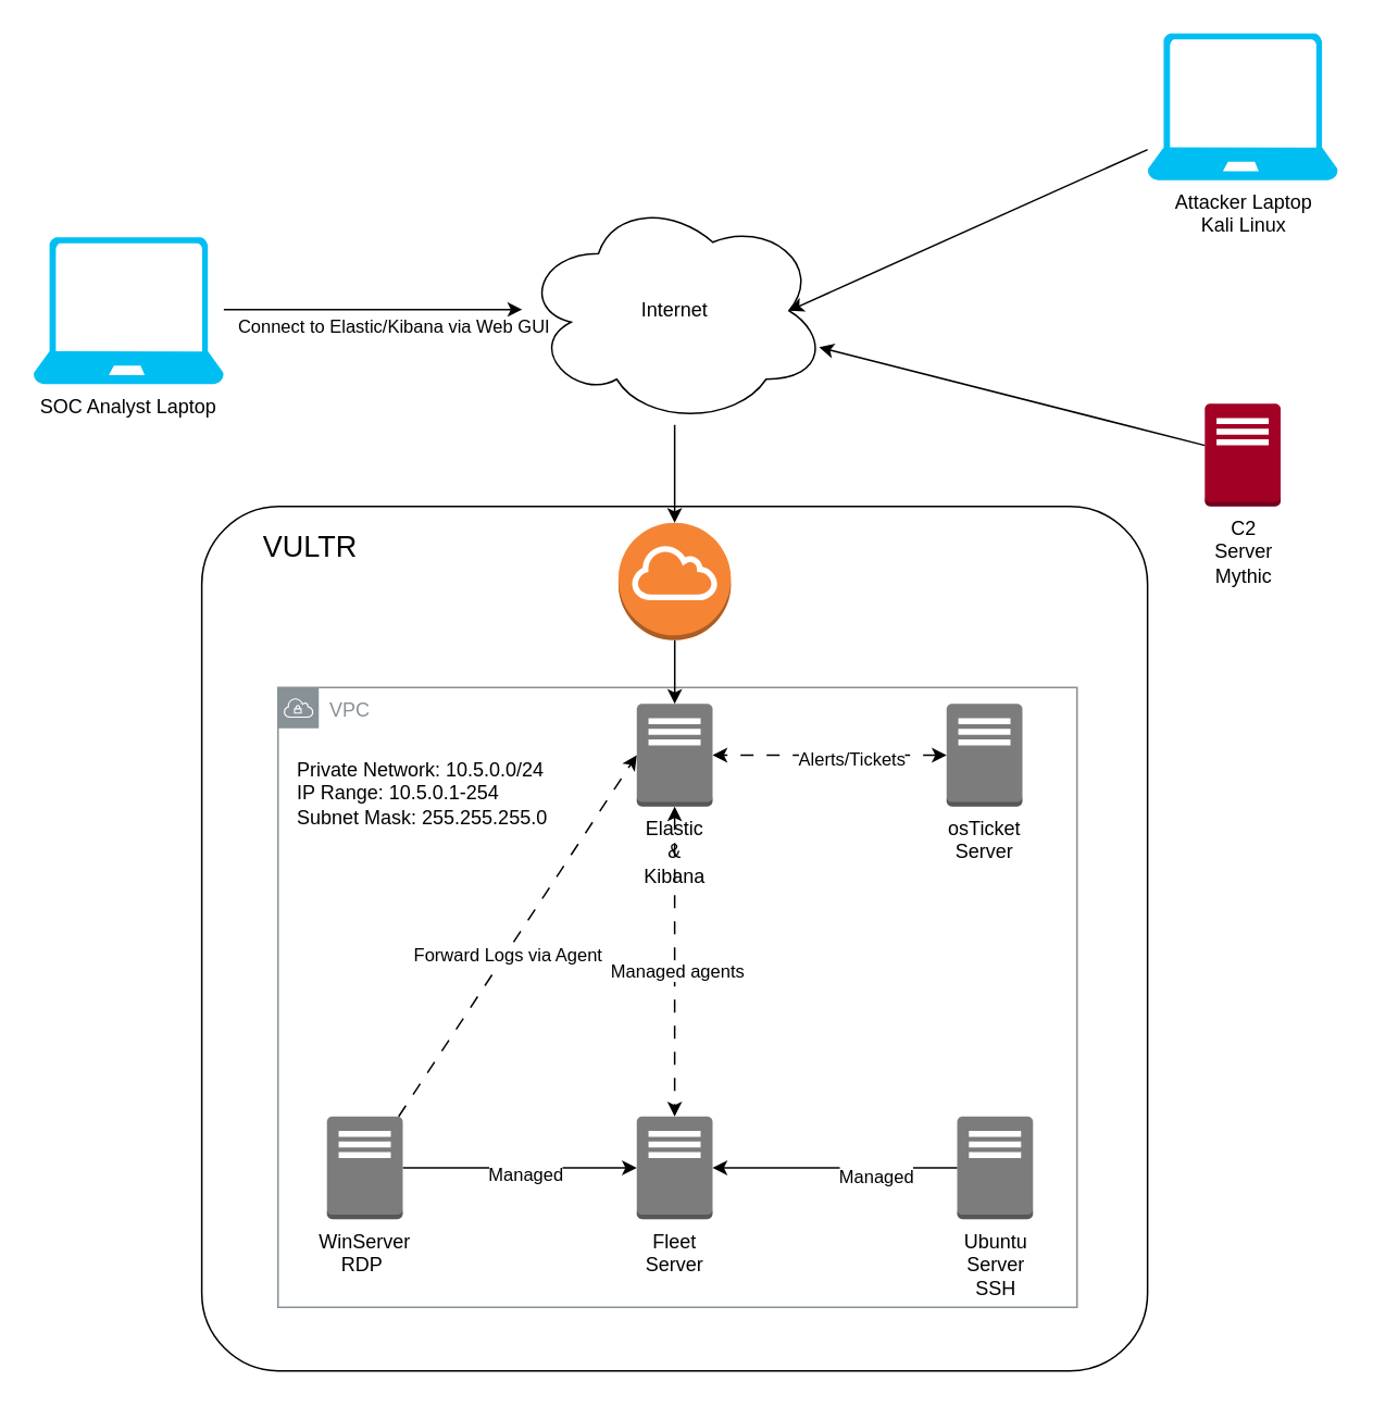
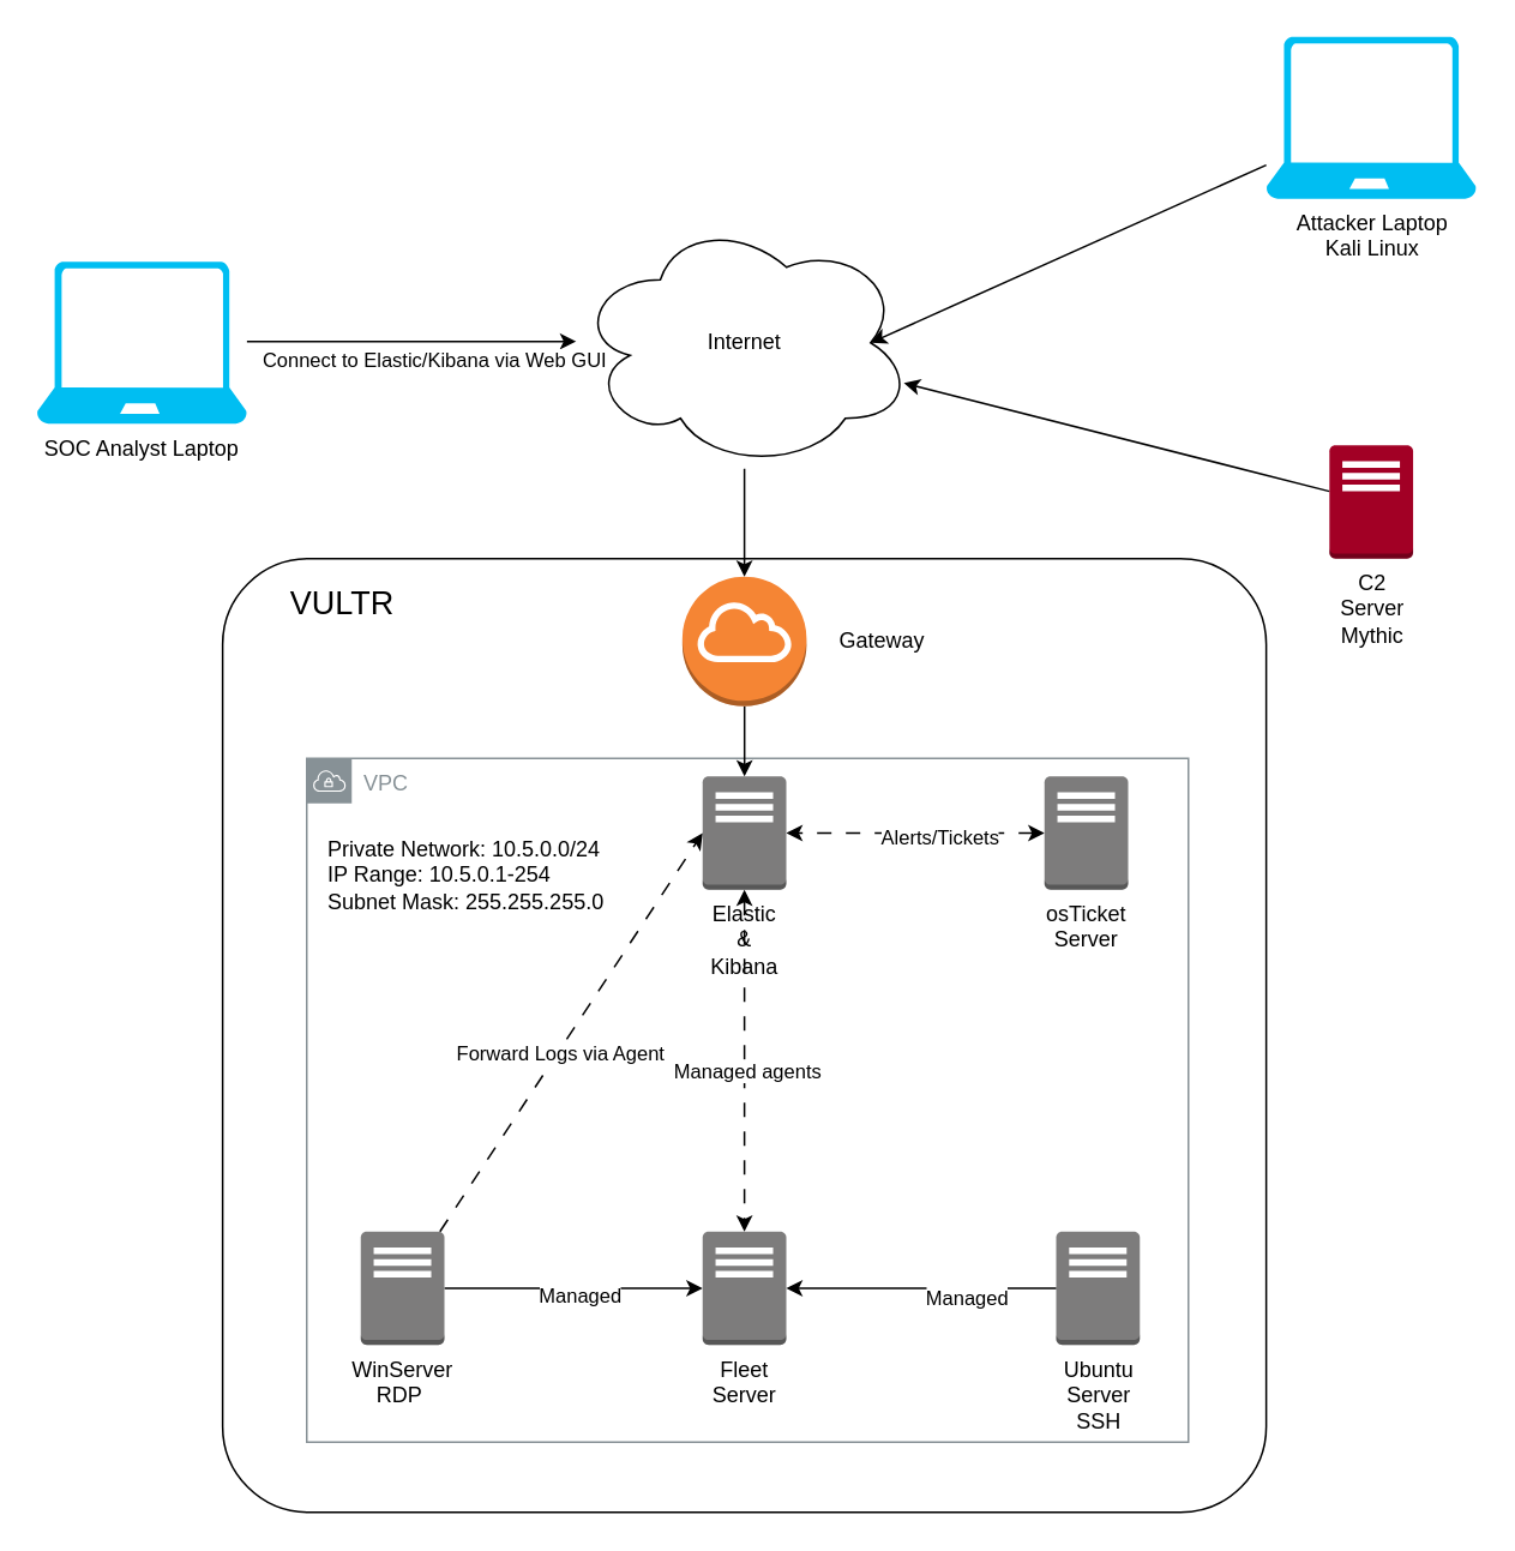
  <mxCell id="0" />
  <mxCell id="1" parent="0" />
  <mxCell id="2" value="" style="rounded=1;whiteSpace=wrap;html=1;arcSize=9;" vertex="1" parent="1"><mxGeometry x="123.25" y="310" width="580" height="530" as="geometry" /></mxCell>
  <mxCell id="3" value="VPC" style="sketch=0;outlineConnect=0;gradientColor=none;html=1;whiteSpace=wrap;fontSize=12;fontStyle=0;shape=mxgraph.aws4.group;grIcon=mxgraph.aws4.group_vpc;strokeColor=#879196;fillColor=none;verticalAlign=top;align=left;spacingLeft=30;fontColor=#879196;dashed=0;movable=1;resizable=1;rotatable=1;deletable=1;editable=1;locked=0;connectable=1;" vertex="1" parent="1"><mxGeometry x="170" y="421" width="490" height="380" as="geometry" /></mxCell>
  <mxCell id="4" style="edgeStyle=orthogonalEdgeStyle;rounded=0;orthogonalLoop=1;jettySize=auto;html=1;" edge="1" parent="1" source="6" target="7"><mxGeometry relative="1" as="geometry" /></mxCell>
  <mxCell id="5" value="Managed" style="edgeLabel;html=1;align=center;verticalAlign=middle;resizable=0;points=[];" vertex="1" connectable="0" parent="4"><mxGeometry x="0.049" y="-4" relative="1" as="geometry"><mxPoint as="offset" /></mxGeometry></mxCell>
  <mxCell id="6" value="&lt;span style=&quot;text-wrap-mode: wrap;&quot;&gt;WinServer RDP&amp;nbsp;&lt;/span&gt;" style="outlineConnect=0;dashed=0;verticalLabelPosition=bottom;verticalAlign=top;align=center;html=1;shape=mxgraph.aws3.traditional_server;fillColor=#7D7C7C;gradientColor=none;" vertex="1" parent="1"><mxGeometry x="200" y="684" width="46.5" height="63" as="geometry" /></mxCell>
  <mxCell id="7" value="&lt;span style=&quot;text-wrap-mode: wrap;&quot;&gt;&lt;font style=&quot;color: light-dark(rgb(0, 0, 0), rgb(196, 255, 192));&quot;&gt;Fleet Server&lt;/font&gt;&lt;/span&gt;" style="outlineConnect=0;dashed=0;verticalLabelPosition=bottom;verticalAlign=top;align=center;html=1;shape=mxgraph.aws3.traditional_server;fillColor=light-dark(#7D7C7C,#C4FFC0);gradientColor=none;" vertex="1" parent="1"><mxGeometry x="390" y="684" width="46.5" height="63" as="geometry" /></mxCell>
  <mxCell id="8" value="&lt;span style=&quot;text-wrap-mode: wrap;&quot;&gt;Ubuntu Server SSH&lt;/span&gt;" style="outlineConnect=0;dashed=0;verticalLabelPosition=bottom;verticalAlign=top;align=center;html=1;shape=mxgraph.aws3.traditional_server;fillColor=#7D7C7C;gradientColor=none;" vertex="1" parent="1"><mxGeometry x="586.5" y="684" width="46.5" height="63" as="geometry" /></mxCell>
  <mxCell id="9" style="edgeStyle=orthogonalEdgeStyle;rounded=0;orthogonalLoop=1;jettySize=auto;html=1;startArrow=classic;startFill=1;dashed=1;dashPattern=8 8;" edge="1" parent="1" source="11" target="16"><mxGeometry relative="1" as="geometry" /></mxCell>
  <mxCell id="10" value="Alerts/Tickets" style="edgeLabel;html=1;align=center;verticalAlign=middle;resizable=0;points=[];" vertex="1" connectable="0" parent="9"><mxGeometry x="-0.182" y="2" relative="1" as="geometry"><mxPoint as="offset" /></mxGeometry></mxCell>
  <mxCell id="11" value="&lt;span style=&quot;text-wrap-mode: wrap;&quot;&gt;&lt;font style=&quot;color: light-dark(rgb(0, 0, 0), rgb(204, 200, 255));&quot;&gt;osTicket Server&lt;/font&gt;&lt;/span&gt;" style="outlineConnect=0;dashed=0;verticalLabelPosition=bottom;verticalAlign=top;align=center;html=1;shape=mxgraph.aws3.traditional_server;fillColor=light-dark(#7D7C7C,#CCC8FF);gradientColor=none;" vertex="1" parent="1"><mxGeometry x="580" y="431" width="46.5" height="63" as="geometry" /></mxCell>
  <mxCell id="12" style="rounded=0;orthogonalLoop=1;jettySize=auto;html=1;" edge="1" parent="1" source="13" target="26"><mxGeometry relative="1" as="geometry" /></mxCell>
  <mxCell id="13" value="&lt;span style=&quot;text-wrap-mode: wrap;&quot;&gt;&lt;font style=&quot;color: light-dark(rgb(0, 0, 0), rgb(255, 49, 101));&quot;&gt;C2 Server&lt;/font&gt;&lt;/span&gt;&lt;div&gt;&lt;span style=&quot;text-wrap-mode: wrap;&quot;&gt;&lt;font style=&quot;color: light-dark(rgb(0, 0, 0), rgb(255, 49, 101));&quot;&gt;Mythic&lt;/font&gt;&lt;/span&gt;&lt;/div&gt;" style="outlineConnect=0;dashed=0;verticalLabelPosition=bottom;verticalAlign=top;align=center;html=1;shape=mxgraph.aws3.traditional_server;fillColor=light-dark(#A20025,#FF3165);fontColor=#ffffff;strokeColor=#6F0000;" vertex="1" parent="1"><mxGeometry x="738.37" y="247" width="46.5" height="63" as="geometry" /></mxCell>
  <mxCell id="14" style="edgeStyle=orthogonalEdgeStyle;rounded=0;orthogonalLoop=1;jettySize=auto;html=1;dashed=1;dashPattern=8 8;startArrow=classic;startFill=1;" edge="1" parent="1" source="16" target="7"><mxGeometry relative="1" as="geometry" /></mxCell>
  <mxCell id="15" value="Managed agents" style="edgeLabel;html=1;align=center;verticalAlign=middle;resizable=0;points=[];" vertex="1" connectable="0" parent="14"><mxGeometry x="0.049" y="1" relative="1" as="geometry"><mxPoint as="offset" /></mxGeometry></mxCell>
  <mxCell id="16" value="&lt;span style=&quot;text-wrap-mode: wrap;&quot;&gt;&lt;font style=&quot;color: light-dark(rgb(0, 0, 0), rgb(188, 235, 255));&quot;&gt;Elastic &amp;amp; Kibana&lt;/font&gt;&lt;/span&gt;&lt;div&gt;&lt;span style=&quot;text-wrap-mode: wrap;&quot;&gt;&lt;br&gt;&lt;/span&gt;&lt;/div&gt;" style="outlineConnect=0;dashed=0;verticalLabelPosition=bottom;verticalAlign=top;align=center;html=1;shape=mxgraph.aws3.traditional_server;fillColor=light-dark(#7D7C7C,#BCEBFF);gradientColor=none;" vertex="1" parent="1"><mxGeometry x="390" y="431" width="46.5" height="63" as="geometry" /></mxCell>
  <mxCell id="17" value="&lt;h2&gt;&lt;span style=&quot;font-weight: normal;&quot;&gt;VULTR&lt;/span&gt;&lt;/h2&gt;" style="text;html=1;align=center;verticalAlign=middle;whiteSpace=wrap;rounded=0;" vertex="1" parent="1"><mxGeometry x="150" y="320" width="80" height="30" as="geometry" /></mxCell>
  <mxCell id="18" style="edgeStyle=orthogonalEdgeStyle;rounded=0;orthogonalLoop=1;jettySize=auto;html=1;entryX=1;entryY=0.5;entryDx=0;entryDy=0;entryPerimeter=0;" edge="1" parent="1" source="8" target="7"><mxGeometry relative="1" as="geometry" /></mxCell>
  <mxCell id="19" value="Managed" style="edgeLabel;html=1;align=center;verticalAlign=middle;resizable=0;points=[];" vertex="1" connectable="0" parent="18"><mxGeometry x="-0.327" y="5" relative="1" as="geometry"><mxPoint as="offset" /></mxGeometry></mxCell>
  <mxCell id="20" style="rounded=0;orthogonalLoop=1;jettySize=auto;html=1;entryX=0;entryY=0.5;entryDx=0;entryDy=0;entryPerimeter=0;dashed=1;dashPattern=8 8;" edge="1" parent="1" source="6" target="16"><mxGeometry relative="1" as="geometry" /></mxCell>
  <mxCell id="21" value="Forward Logs via Agent" style="edgeLabel;html=1;align=center;verticalAlign=middle;resizable=0;points=[];" vertex="1" connectable="0" parent="20"><mxGeometry x="-0.092" y="-1" relative="1" as="geometry"><mxPoint as="offset" /></mxGeometry></mxCell>
  <mxCell id="22" value="Private Network: 10.5.0.0/24&lt;div&gt;IP Range: 10.5.0.1-254&lt;/div&gt;&lt;div&gt;Subnet Mask: 255.255.255.0&lt;/div&gt;" style="text;html=1;align=left;verticalAlign=middle;whiteSpace=wrap;rounded=0;" vertex="1" parent="1"><mxGeometry x="180" y="451" width="160" height="70" as="geometry" /></mxCell>
  <mxCell id="23" style="edgeStyle=orthogonalEdgeStyle;rounded=0;orthogonalLoop=1;jettySize=auto;html=1;" edge="1" parent="1" source="24" target="16"><mxGeometry relative="1" as="geometry" /></mxCell>
  <mxCell id="24" value="" style="outlineConnect=0;dashed=0;verticalLabelPosition=bottom;verticalAlign=top;align=center;html=1;shape=mxgraph.aws3.internet_gateway;fillColor=#F58534;gradientColor=none;" vertex="1" parent="1"><mxGeometry x="378.75" y="320" width="69" height="72" as="geometry" /></mxCell>
  <mxCell id="25" style="edgeStyle=orthogonalEdgeStyle;rounded=0;orthogonalLoop=1;jettySize=auto;html=1;" edge="1" parent="1" source="26" target="24"><mxGeometry relative="1" as="geometry" /></mxCell>
  <mxCell id="26" value="Internet" style="ellipse;shape=cloud;whiteSpace=wrap;html=1;" vertex="1" parent="1"><mxGeometry x="319.75" y="120" width="187" height="140" as="geometry" /></mxCell>
  <mxCell id="27" style="rounded=0;orthogonalLoop=1;jettySize=auto;html=1;" edge="1" parent="1"><mxGeometry relative="1" as="geometry"><mxPoint x="136.75" y="189.29" as="sourcePoint" /><mxPoint x="319.75" y="189.29" as="targetPoint" /></mxGeometry></mxCell>
  <mxCell id="28" value="Connect to Elastic/Kibana via Web GUI" style="edgeLabel;html=1;align=center;verticalAlign=middle;resizable=0;points=[];" vertex="1" connectable="0" parent="27"><mxGeometry x="0.265" y="-1" relative="1" as="geometry"><mxPoint x="-12" y="9" as="offset" /></mxGeometry></mxCell>
  <mxCell id="29" value="SOC Analyst Laptop" style="verticalLabelPosition=bottom;html=1;verticalAlign=top;align=center;strokeColor=none;fillColor=#00BEF2;shape=mxgraph.azure.laptop;pointerEvents=1;" vertex="1" parent="1"><mxGeometry y="145" width="116.75" height="90" as="geometry" x="20" /></mxCell>
  <mxCell id="30" value="Attacker Laptop&lt;div&gt;Kali Linux&lt;/div&gt;" style="verticalLabelPosition=bottom;html=1;verticalAlign=top;align=center;strokeColor=none;fillColor=light-dark(#00BEF2,#FF3165);shape=mxgraph.azure.laptop;pointerEvents=1;" vertex="1" parent="1"><mxGeometry x="703.25" y="20" width="116.75" height="90" as="geometry" /></mxCell>
  <mxCell id="31" style="rounded=0;orthogonalLoop=1;jettySize=auto;html=1;entryX=0.875;entryY=0.5;entryDx=0;entryDy=0;entryPerimeter=0;" edge="1" parent="1" source="30" target="26"><mxGeometry relative="1" as="geometry" /></mxCell>
+ <mxCell id="32" value="Gateway" style="text;html=1;align=center;verticalAlign=middle;whiteSpace=wrap;rounded=0;" vertex="1" parent="1"><mxGeometry x="460" y="341" width="60" height="30" as="geometry" /></mxCell>
